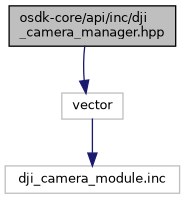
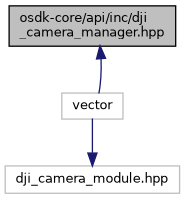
  digraph {
    node [color=grey75 fillcolor=white fontname=Helvetica fontsize=10 shape=record style=filled]
    edge [color=midnightblue fontname=Helvetica fontsize=10 labelfontname=Helvetica labelfontsize=10 style=solid]
    n1 [color=black fillcolor=grey75 fontcolor=black height=0.2 label="osdk-core/api/inc/dji\l_camera_manager.hpp" width=0.4]
    n2 [height=0.2 label=vector width=0.4]
-   n3 [height=0.2 label="dji_camera_module.inc" width=0.4]
-   n1 -> n2
+   n3 [height=0.2 label="dji_camera_module.hpp" width=0.4]
+   n2 -> n1
    n2 -> n3
  }
